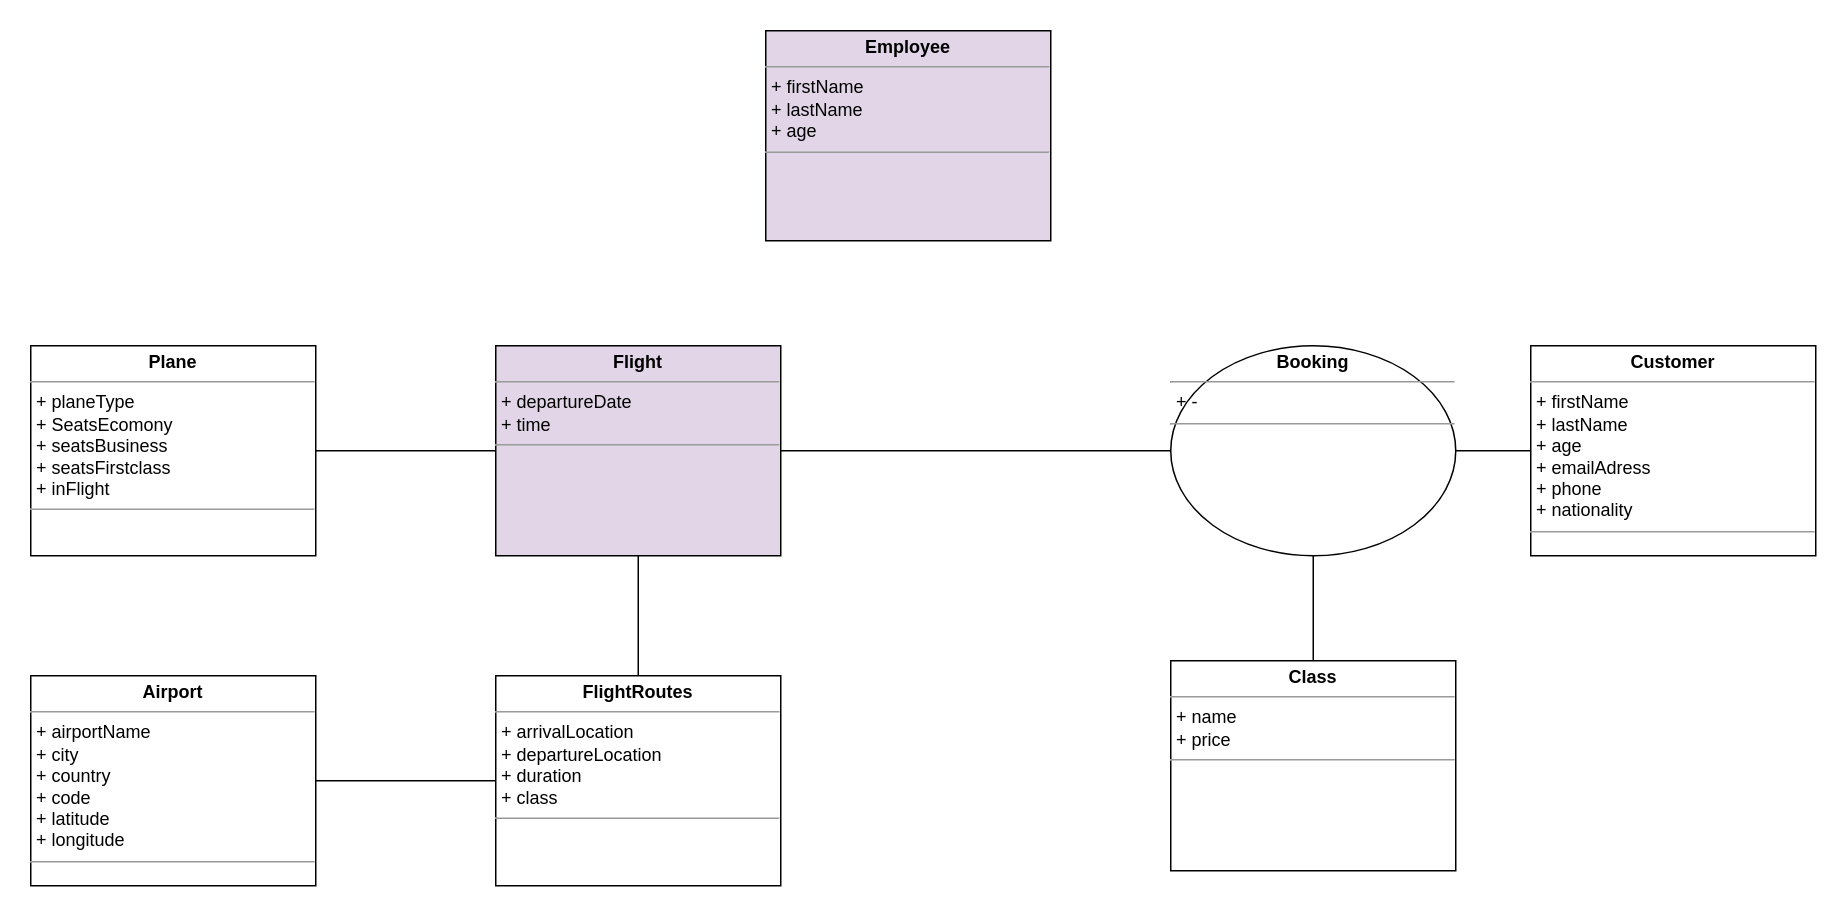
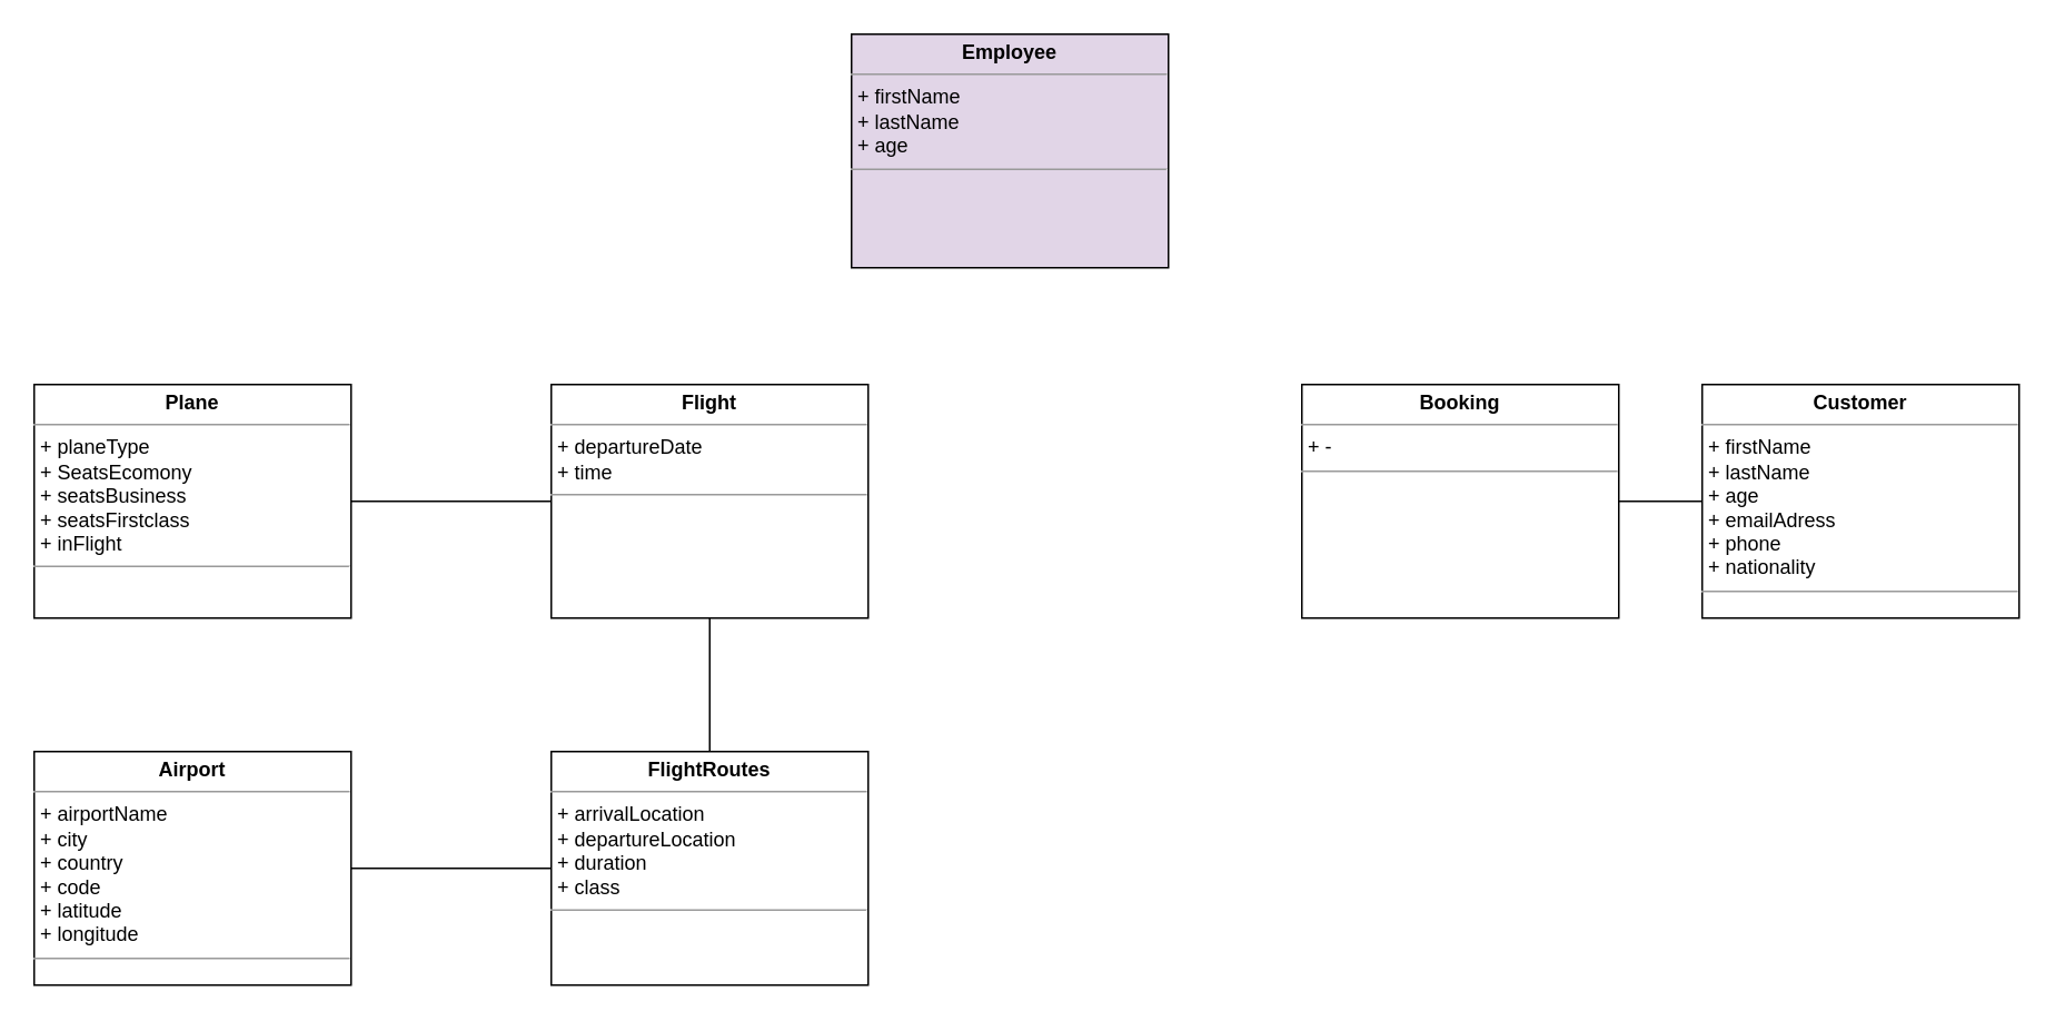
  <mxCell id="0" />
  <mxCell id="1" parent="0" />
- <mxCell id="2" value="&lt;p style=&quot;margin: 0px ; margin-top: 4px ; text-align: center&quot;&gt;&lt;b&gt;Flight&lt;/b&gt;&lt;/p&gt;&lt;hr size=&quot;1&quot;&gt;&lt;p style=&quot;margin: 0px ; margin-left: 4px&quot;&gt;&lt;span&gt;+ departureDate&lt;/span&gt;&lt;br&gt;&lt;/p&gt;&lt;p style=&quot;margin: 0px ; margin-left: 4px&quot;&gt;+ time&lt;/p&gt;&lt;hr size=&quot;1&quot;&gt;&lt;p style=&quot;margin: 0px ; margin-left: 4px&quot;&gt;&lt;br&gt;&lt;/p&gt;" style="verticalAlign=top;align=left;overflow=fill;fontSize=12;fontFamily=Helvetica;html=1;shadow=0;comic=0;labelBackgroundColor=none;strokeWidth=1;fillColor=#e1d5e7;" parent="1" vertex="1"><mxGeometry x="330" y="230" width="190" height="140" as="geometry" /></mxCell>
+ <mxCell id="2" value="&lt;p style=&quot;margin: 0px ; margin-top: 4px ; text-align: center&quot;&gt;&lt;b&gt;Flight&lt;/b&gt;&lt;/p&gt;&lt;hr size=&quot;1&quot;&gt;&lt;p style=&quot;margin: 0px ; margin-left: 4px&quot;&gt;&lt;span&gt;+ departureDate&lt;/span&gt;&lt;br&gt;&lt;/p&gt;&lt;p style=&quot;margin: 0px ; margin-left: 4px&quot;&gt;+ time&lt;/p&gt;&lt;hr size=&quot;1&quot;&gt;&lt;p style=&quot;margin: 0px ; margin-left: 4px&quot;&gt;&lt;br&gt;&lt;/p&gt;" style="verticalAlign=top;align=left;overflow=fill;fontSize=12;fontFamily=Helvetica;html=1;shadow=0;comic=0;labelBackgroundColor=none;strokeWidth=1;" parent="1" vertex="1"><mxGeometry x="330" y="230" width="190" height="140" as="geometry" /></mxCell>
  <mxCell id="3" value="&lt;p style=&quot;margin: 0px ; margin-top: 4px ; text-align: center&quot;&gt;&lt;b&gt;Customer&lt;/b&gt;&lt;/p&gt;&lt;hr size=&quot;1&quot;&gt;&lt;p style=&quot;margin: 0px ; margin-left: 4px&quot;&gt;+ firstName&lt;br&gt;&lt;/p&gt;&lt;p style=&quot;margin: 0px ; margin-left: 4px&quot;&gt;+ lastName&lt;/p&gt;&lt;p style=&quot;margin: 0px ; margin-left: 4px&quot;&gt;+ age&lt;/p&gt;&lt;p style=&quot;margin: 0px ; margin-left: 4px&quot;&gt;+ emailAdress&lt;/p&gt;&lt;p style=&quot;margin: 0px ; margin-left: 4px&quot;&gt;+ phone&lt;/p&gt;&lt;p style=&quot;margin: 0px ; margin-left: 4px&quot;&gt;+ nationality&lt;/p&gt;&lt;hr size=&quot;1&quot;&gt;&lt;p style=&quot;margin: 0px ; margin-left: 4px&quot;&gt;&lt;br&gt;&lt;/p&gt;" style="verticalAlign=top;align=left;overflow=fill;fontSize=12;fontFamily=Helvetica;html=1;shadow=0;comic=0;labelBackgroundColor=none;strokeWidth=1;" parent="1" vertex="1"><mxGeometry x="1020" y="230" width="190" height="140" as="geometry" /></mxCell>
  <mxCell id="4" value="&lt;p style=&quot;margin: 0px ; margin-top: 4px ; text-align: center&quot;&gt;&lt;b&gt;Airport&lt;/b&gt;&lt;/p&gt;&lt;hr size=&quot;1&quot;&gt;&lt;p style=&quot;margin: 0px ; margin-left: 4px&quot;&gt;+ airportName&lt;br&gt;&lt;/p&gt;&lt;p style=&quot;margin: 0px ; margin-left: 4px&quot;&gt;+ city&lt;/p&gt;&lt;p style=&quot;margin: 0px ; margin-left: 4px&quot;&gt;+ country&lt;/p&gt;&lt;p style=&quot;margin: 0px ; margin-left: 4px&quot;&gt;+ code&lt;/p&gt;&lt;p style=&quot;margin: 0px ; margin-left: 4px&quot;&gt;+ latitude&lt;/p&gt;&lt;p style=&quot;margin: 0px ; margin-left: 4px&quot;&gt;+ longitude&lt;/p&gt;&lt;hr size=&quot;1&quot;&gt;&lt;p style=&quot;margin: 0px ; margin-left: 4px&quot;&gt;&lt;br&gt;&lt;/p&gt;" style="verticalAlign=top;align=left;overflow=fill;fontSize=12;fontFamily=Helvetica;html=1;shadow=0;comic=0;labelBackgroundColor=none;strokeWidth=1;" parent="1" vertex="1"><mxGeometry x="20" y="450" width="190" height="140" as="geometry" /></mxCell>
  <mxCell id="5" value="&lt;p style=&quot;margin: 0px ; margin-top: 4px ; text-align: center&quot;&gt;&lt;b&gt;FlightRoutes&lt;/b&gt;&lt;/p&gt;&lt;hr size=&quot;1&quot;&gt;&lt;p style=&quot;margin: 0px ; margin-left: 4px&quot;&gt;+ arrivalLocation&lt;br&gt;&lt;/p&gt;&lt;p style=&quot;margin: 0px ; margin-left: 4px&quot;&gt;+ departureLocation&lt;/p&gt;&lt;p style=&quot;margin: 0px ; margin-left: 4px&quot;&gt;+ duration&lt;/p&gt;&lt;p style=&quot;margin: 0px ; margin-left: 4px&quot;&gt;+ class&lt;/p&gt;&lt;hr size=&quot;1&quot;&gt;&lt;p style=&quot;margin: 0px ; margin-left: 4px&quot;&gt;&lt;br&gt;&lt;/p&gt;" style="verticalAlign=top;align=left;overflow=fill;fontSize=12;fontFamily=Helvetica;html=1;shadow=0;comic=0;labelBackgroundColor=none;strokeWidth=1;" parent="1" vertex="1"><mxGeometry x="330" y="450" width="190" height="140" as="geometry" /></mxCell>
- <mxCell id="6" value="&lt;p style=&quot;margin: 0px ; margin-top: 4px ; text-align: center&quot;&gt;&lt;b&gt;Class&lt;/b&gt;&lt;/p&gt;&lt;hr size=&quot;1&quot;&gt;&lt;p style=&quot;margin: 0px ; margin-left: 4px&quot;&gt;+ name&lt;br&gt;&lt;/p&gt;&lt;p style=&quot;margin: 0px ; margin-left: 4px&quot;&gt;+ price&lt;br&gt;&lt;/p&gt;&lt;hr size=&quot;1&quot;&gt;&lt;p style=&quot;margin: 0px ; margin-left: 4px&quot;&gt;&lt;br&gt;&lt;/p&gt;" style="verticalAlign=top;align=left;overflow=fill;fontSize=12;fontFamily=Helvetica;html=1;shadow=0;comic=0;labelBackgroundColor=none;strokeWidth=1;" parent="1" vertex="1"><mxGeometry x="780" y="440" width="190" height="140" as="geometry" /></mxCell>
- <mxCell id="7" value="&lt;p style=&quot;margin: 0px ; margin-top: 4px ; text-align: center&quot;&gt;&lt;b&gt;Booking&lt;/b&gt;&lt;/p&gt;&lt;hr size=&quot;1&quot;&gt;&lt;p style=&quot;margin: 0px ; margin-left: 4px&quot;&gt;+ -&lt;/p&gt;&lt;hr size=&quot;1&quot;&gt;&lt;p style=&quot;margin: 0px ; margin-left: 4px&quot;&gt;&lt;br&gt;&lt;/p&gt;" style="ellipse;verticalAlign=top;align=left;overflow=fill;fontSize=12;fontFamily=Helvetica;html=1;shadow=0;comic=0;labelBackgroundColor=none;strokeWidth=1;" parent="1" vertex="1"><mxGeometry x="780" y="230" width="190" height="140" as="geometry" /></mxCell>
+ <mxCell id="7" value="&lt;p style=&quot;margin: 0px ; margin-top: 4px ; text-align: center&quot;&gt;&lt;b&gt;Booking&lt;/b&gt;&lt;/p&gt;&lt;hr size=&quot;1&quot;&gt;&lt;p style=&quot;margin: 0px ; margin-left: 4px&quot;&gt;+ -&lt;/p&gt;&lt;hr size=&quot;1&quot;&gt;&lt;p style=&quot;margin: 0px ; margin-left: 4px&quot;&gt;&lt;br&gt;&lt;/p&gt;" style="verticalAlign=top;align=left;overflow=fill;fontSize=12;fontFamily=Helvetica;html=1;shadow=0;comic=0;labelBackgroundColor=none;strokeWidth=1;" parent="1" vertex="1"><mxGeometry x="780" y="230" width="190" height="140" as="geometry" /></mxCell>
  <mxCell id="8" value="&lt;p style=&quot;margin: 0px ; margin-top: 4px ; text-align: center&quot;&gt;&lt;b&gt;Plane&lt;/b&gt;&lt;/p&gt;&lt;hr size=&quot;1&quot;&gt;&lt;p style=&quot;margin: 0px ; margin-left: 4px&quot;&gt;+ planeType&lt;/p&gt;&lt;p style=&quot;margin: 0px ; margin-left: 4px&quot;&gt;+ SeatsEcomony&lt;/p&gt;&lt;p style=&quot;margin: 0px ; margin-left: 4px&quot;&gt;+ seatsBusiness&lt;/p&gt;&lt;p style=&quot;margin: 0px ; margin-left: 4px&quot;&gt;+ seatsFirstclass&lt;/p&gt;&lt;p style=&quot;margin: 0px ; margin-left: 4px&quot;&gt;+ inFlight&lt;/p&gt;&lt;hr size=&quot;1&quot;&gt;&lt;p style=&quot;margin: 0px ; margin-left: 4px&quot;&gt;&lt;br&gt;&lt;/p&gt;" style="verticalAlign=top;align=left;overflow=fill;fontSize=12;fontFamily=Helvetica;html=1;shadow=0;comic=0;labelBackgroundColor=none;strokeWidth=1;" parent="1" vertex="1"><mxGeometry x="20" y="230" width="190" height="140" as="geometry" /></mxCell>
- <mxCell id="9" value="" style="endArrow=none;html=1;entryX=0.5;entryY=1;entryDx=0;entryDy=0;exitX=0.5;exitY=0;exitDx=0;exitDy=0;" parent="1" source="6" target="7" edge="1"><mxGeometry width="50" height="50" relative="1" as="geometry"><mxPoint x="730" y="290" as="sourcePoint" /><mxPoint x="780" y="240" as="targetPoint" /></mxGeometry></mxCell>
  <mxCell id="10" value="" style="endArrow=none;html=1;entryX=0;entryY=0.5;entryDx=0;entryDy=0;exitX=1;exitY=0.5;exitDx=0;exitDy=0;" parent="1" source="7" target="3" edge="1"><mxGeometry width="50" height="50" relative="1" as="geometry"><mxPoint x="820" y="180" as="sourcePoint" /><mxPoint x="735" y="170" as="targetPoint" /></mxGeometry></mxCell>
- <mxCell id="11" value="" style="endArrow=none;html=1;entryX=0;entryY=0.5;entryDx=0;entryDy=0;exitX=1;exitY=0.5;exitDx=0;exitDy=0;" parent="1" source="2" target="7" edge="1"><mxGeometry width="50" height="50" relative="1" as="geometry"><mxPoint x="530" y="260" as="sourcePoint" /><mxPoint x="580" y="210" as="targetPoint" /></mxGeometry></mxCell>
  <mxCell id="12" value="" style="endArrow=none;html=1;entryX=0;entryY=0.5;entryDx=0;entryDy=0;exitX=1;exitY=0.5;exitDx=0;exitDy=0;" parent="1" source="8" target="2" edge="1"><mxGeometry width="50" height="50" relative="1" as="geometry"><mxPoint x="80" y="340" as="sourcePoint" /><mxPoint x="130" y="290" as="targetPoint" /></mxGeometry></mxCell>
  <mxCell id="13" value="" style="endArrow=none;html=1;entryX=0.5;entryY=1;entryDx=0;entryDy=0;" parent="1" source="5" target="2" edge="1"><mxGeometry width="50" height="50" relative="1" as="geometry"><mxPoint x="290" y="380" as="sourcePoint" /><mxPoint x="340" y="330" as="targetPoint" /></mxGeometry></mxCell>
  <mxCell id="14" value="" style="endArrow=none;html=1;entryX=0;entryY=0.5;entryDx=0;entryDy=0;exitX=1;exitY=0.5;exitDx=0;exitDy=0;" parent="1" source="4" target="5" edge="1"><mxGeometry width="50" height="50" relative="1" as="geometry"><mxPoint x="240" y="430" as="sourcePoint" /><mxPoint x="290" y="380" as="targetPoint" /></mxGeometry></mxCell>
  <mxCell id="15" value="&lt;p style=&quot;margin: 0px ; margin-top: 4px ; text-align: center&quot;&gt;&lt;b&gt;Employee&lt;/b&gt;&lt;/p&gt;&lt;hr size=&quot;1&quot;&gt;&lt;p style=&quot;margin: 0px ; margin-left: 4px&quot;&gt;+ firstName&lt;br&gt;&lt;/p&gt;&lt;p style=&quot;margin: 0px ; margin-left: 4px&quot;&gt;+ lastName&lt;/p&gt;&lt;p style=&quot;margin: 0px ; margin-left: 4px&quot;&gt;+ age&lt;/p&gt;&lt;hr size=&quot;1&quot;&gt;&lt;p style=&quot;margin: 0px ; margin-left: 4px&quot;&gt;&lt;br&gt;&lt;/p&gt;" style="verticalAlign=top;align=left;overflow=fill;fontSize=12;fontFamily=Helvetica;html=1;shadow=0;comic=0;labelBackgroundColor=none;strokeWidth=1;fillColor=#e1d5e7;" parent="1" vertex="1"><mxGeometry y="20" width="190" height="140" as="geometry" x="510" /></mxCell>
